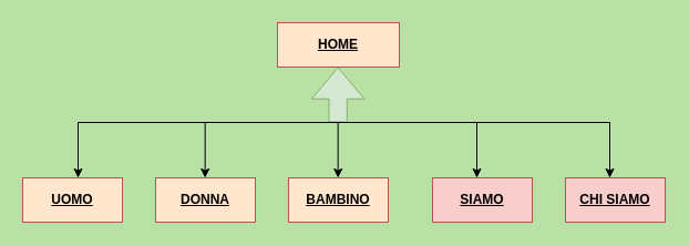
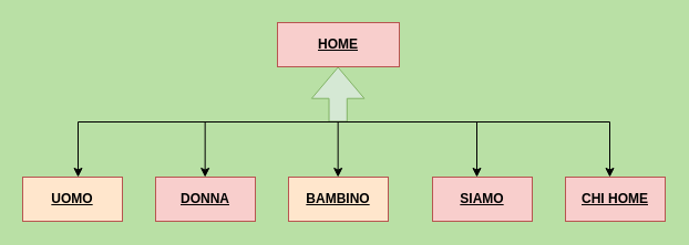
  <mxCell id="0" />
  <mxCell id="1" parent="0" />
  <mxCell id="2" value="" style="shape=flexArrow;endArrow=classic;html=1;endWidth=30.233;endSize=9.077;width=16.279;fillColor=#d5e8d4;strokeColor=#82b366;" parent="1" edge="1"><mxGeometry width="50" height="50" relative="1" as="geometry"><mxPoint x="304.66" y="110" as="sourcePoint" /><mxPoint x="304.66" y="60" as="targetPoint" /></mxGeometry></mxCell>
  <mxCell id="3" value="" style="endArrow=none;html=1;" parent="1" edge="1"><mxGeometry width="50" height="50" relative="1" as="geometry"><mxPoint x="70" y="110" as="sourcePoint" /><mxPoint x="550" y="110" as="targetPoint" /></mxGeometry></mxCell>
  <mxCell id="4" value="UOMO" style="rounded=0;whiteSpace=wrap;html=1;fillColor=#ffe6cc;strokeColor=#b85450;fontStyle=5;" parent="1" vertex="1"><mxGeometry x="20" y="160" width="90" height="40" as="geometry" /></mxCell>
  <mxCell id="5" value="" style="endArrow=classic;html=1;" parent="1" edge="1"><mxGeometry width="50" height="50" relative="1" as="geometry"><mxPoint x="70" y="110" as="sourcePoint" /><mxPoint x="70" y="160" as="targetPoint" /></mxGeometry></mxCell>
- <mxCell id="6" value="HOME" style="rounded=0;whiteSpace=wrap;html=1;fillColor=#ffe6cc;strokeColor=#b85450;fontStyle=5;" vertex="1" parent="1"><mxGeometry x="250" y="20" width="110" height="40" as="geometry" /></mxCell>
- <mxCell id="7" value="DONNA" style="rounded=0;whiteSpace=wrap;html=1;fillColor=#ffe6cc;strokeColor=#b85450;fontStyle=5;" vertex="1" parent="1"><mxGeometry x="140" y="160" width="90" height="40" as="geometry" /></mxCell>
+ <mxCell id="6" value="HOME" style="rounded=0;whiteSpace=wrap;html=1;fillColor=#f8cecc;strokeColor=#b85450;fontStyle=5" vertex="1" parent="1"><mxGeometry x="250" y="20" width="110" height="40" as="geometry" /></mxCell>
+ <mxCell id="7" value="DONNA" style="rounded=0;whiteSpace=wrap;html=1;fillColor=#f8cecc;strokeColor=#b85450;fontStyle=5" vertex="1" parent="1"><mxGeometry x="140" y="160" width="90" height="40" as="geometry" /></mxCell>
  <mxCell id="8" value="" style="endArrow=classic;html=1;" edge="1" parent="1"><mxGeometry width="50" height="50" relative="1" as="geometry"><mxPoint x="184.66" y="110" as="sourcePoint" /><mxPoint x="184.66" y="160" as="targetPoint" /></mxGeometry></mxCell>
  <mxCell id="9" value="BAMBINO" style="rounded=0;whiteSpace=wrap;html=1;fillColor=#ffe6cc;strokeColor=#b85450;fontStyle=5;" vertex="1" parent="1"><mxGeometry x="260" y="160" width="90" height="40" as="geometry" /></mxCell>
  <mxCell id="10" value="" style="endArrow=classic;html=1;" edge="1" parent="1"><mxGeometry width="50" height="50" relative="1" as="geometry"><mxPoint x="304.66" y="110" as="sourcePoint" /><mxPoint x="304.66" y="160" as="targetPoint" /></mxGeometry></mxCell>
  <mxCell id="11" value="SIAMO" style="rounded=0;whiteSpace=wrap;html=1;fontStyle=5;fillColor=#f8cecc;strokeColor=#b85450;" vertex="1" parent="1"><mxGeometry x="390" y="160" width="90" height="40" as="geometry" /></mxCell>
  <mxCell id="12" value="" style="endArrow=classic;html=1;" edge="1" parent="1"><mxGeometry width="50" height="50" relative="1" as="geometry"><mxPoint x="430" y="110" as="sourcePoint" /><mxPoint x="430" y="160" as="targetPoint" /></mxGeometry></mxCell>
- <mxCell id="13" value="CHI SIAMO" style="rounded=0;whiteSpace=wrap;html=1;fillColor=#f8cecc;strokeColor=#b85450;fontStyle=5" vertex="1" parent="1"><mxGeometry x="510" y="160" width="90" height="40" as="geometry" /></mxCell>
+ <mxCell id="13" value="CHI HOME" style="rounded=0;whiteSpace=wrap;html=1;fillColor=#f8cecc;strokeColor=#b85450;fontStyle=5" vertex="1" parent="1"><mxGeometry x="510" y="160" width="90" height="40" as="geometry" /></mxCell>
  <mxCell id="14" value="" style="endArrow=classic;html=1;" edge="1" parent="1"><mxGeometry width="50" height="50" relative="1" as="geometry"><mxPoint x="550" y="110" as="sourcePoint" /><mxPoint x="550" y="160" as="targetPoint" /></mxGeometry></mxCell>
